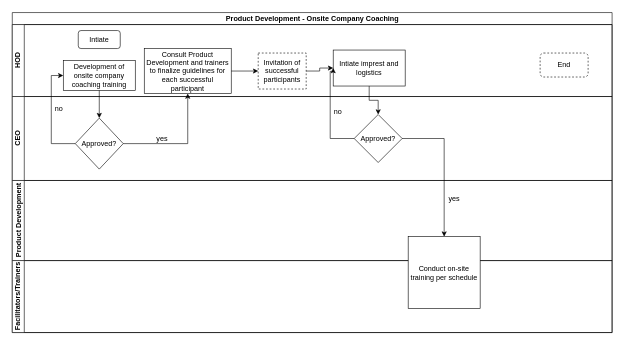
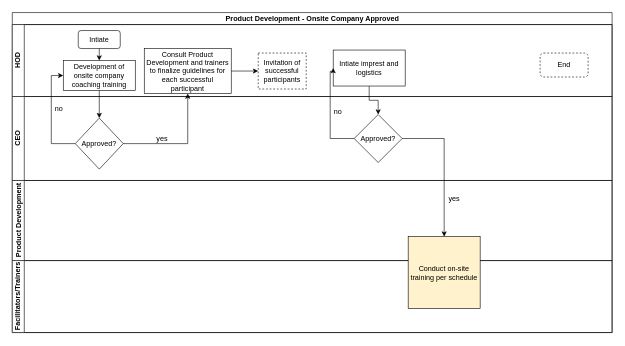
  <mxCell id="0" />
  <mxCell id="1" parent="0" />
- <mxCell id="2" value="Product Development - Onsite Company Coaching" style="swimlane;html=1;childLayout=stackLayout;resizeParent=1;resizeParentMax=0;horizontal=1;startSize=20;horizontalStack=0;" vertex="1" parent="1"><mxGeometry x="20" y="20" width="1000" height="533.5" as="geometry" /></mxCell>
+ <mxCell id="2" value="Product Development - Onsite Company Approved" style="swimlane;html=1;childLayout=stackLayout;resizeParent=1;resizeParentMax=0;horizontal=1;startSize=20;horizontalStack=0;" vertex="1" parent="1"><mxGeometry x="20" y="20" width="1000" height="533.5" as="geometry" /></mxCell>
  <mxCell id="3" value="HOD" style="swimlane;html=1;startSize=20;horizontal=0;" vertex="1" parent="2"><mxGeometry y="20" width="1000" height="120" as="geometry" /></mxCell>
  <mxCell id="4" value="Intiate" style="rounded=1;whiteSpace=wrap;html=1;" vertex="1" parent="3"><mxGeometry x="110" y="10" width="70" height="30" as="geometry" /></mxCell>
  <mxCell id="5" value="End" style="rounded=1;whiteSpace=wrap;html=1;dashed=1;" vertex="1" parent="3"><mxGeometry x="880" y="47.5" width="80" height="40" as="geometry" /></mxCell>
  <mxCell id="6" value="Invitation of successful participants" style="whiteSpace=wrap;html=1;rounded=0;dashed=1;" vertex="1" parent="3"><mxGeometry x="410" y="47.5" width="80" height="60" as="geometry" /></mxCell>
  <mxCell id="7" value="Development of onsite company coaching training" style="rounded=0;whiteSpace=wrap;html=1;" vertex="1" parent="3"><mxGeometry x="85" y="60" width="120" height="50" as="geometry" /></mxCell>
  <mxCell id="8" value="Consult Product Development and trainers to finalize guidelines for each successful participant" style="whiteSpace=wrap;html=1;rounded=0;" vertex="1" parent="3"><mxGeometry x="220" y="40" width="145" height="75" as="geometry" /></mxCell>
+ <mxCell id="9" value="" style="endArrow=classic;html=1;exitX=0.5;exitY=1;exitDx=0;exitDy=0;" edge="1" parent="3" source="4" target="7"><mxGeometry width="50" height="50" relative="1" as="geometry"><mxPoint x="470" y="250" as="sourcePoint" /><mxPoint x="520" y="200" as="targetPoint" /></mxGeometry></mxCell>
  <mxCell id="10" value="" style="edgeStyle=orthogonalEdgeStyle;rounded=0;orthogonalLoop=1;jettySize=auto;html=1;" edge="1" parent="3" source="8" target="6"><mxGeometry relative="1" as="geometry" /></mxCell>
  <mxCell id="11" value="CEO" style="swimlane;html=1;startSize=20;horizontal=0;" vertex="1" parent="2"><mxGeometry y="140" width="1000" height="140" as="geometry" /></mxCell>
  <mxCell id="12" value="no" style="text;html=1;strokeColor=none;fillColor=none;align=center;verticalAlign=middle;whiteSpace=wrap;rounded=0;" vertex="1" parent="11"><mxGeometry x="58" y="10" width="40" height="20" as="geometry" /></mxCell>
  <mxCell id="13" value="no" style="text;html=1;strokeColor=none;fillColor=none;align=center;verticalAlign=middle;whiteSpace=wrap;rounded=0;" vertex="1" parent="11"><mxGeometry x="523" y="16" width="40" height="20" as="geometry" /></mxCell>
  <mxCell id="14" value="Approved?" style="rhombus;whiteSpace=wrap;html=1;rounded=0;" vertex="1" parent="11"><mxGeometry x="570" y="30" width="80" height="80" as="geometry" /></mxCell>
  <mxCell id="15" value="Approved?" style="rhombus;whiteSpace=wrap;html=1;rounded=0;" vertex="1" parent="11"><mxGeometry x="105" y="36" width="80" height="85" as="geometry" /></mxCell>
  <mxCell id="16" value="yes" style="text;html=1;strokeColor=none;fillColor=none;align=center;verticalAlign=middle;whiteSpace=wrap;rounded=0;" vertex="1" parent="11"><mxGeometry x="230" y="61" width="40" height="20" as="geometry" /></mxCell>
  <mxCell id="17" value="Product Development" style="swimlane;html=1;startSize=20;horizontal=0;" vertex="1" parent="2"><mxGeometry y="280" width="1000" height="133.5" as="geometry" /></mxCell>
  <mxCell id="18" value="yes" style="text;html=1;strokeColor=none;fillColor=none;align=center;verticalAlign=middle;whiteSpace=wrap;rounded=0;" vertex="1" parent="17"><mxGeometry x="717" y="20" width="40" height="20" as="geometry" /></mxCell>
  <mxCell id="19" value="" style="edgeStyle=orthogonalEdgeStyle;rounded=0;orthogonalLoop=1;jettySize=auto;html=1;" edge="1" parent="2" source="7" target="15"><mxGeometry relative="1" as="geometry" /></mxCell>
  <mxCell id="20" value="" style="edgeStyle=orthogonalEdgeStyle;rounded=0;orthogonalLoop=1;jettySize=auto;html=1;" edge="1" parent="2" source="15" target="8"><mxGeometry relative="1" as="geometry" /></mxCell>
  <mxCell id="21" value="Facilitators/Trainers" style="swimlane;html=1;startSize=20;horizontal=0;" vertex="1" parent="2"><mxGeometry y="413.5" width="1000" height="120" as="geometry" /></mxCell>
- <mxCell id="22" value="Conduct on-site training per schedule" style="whiteSpace=wrap;html=1;rounded=0;" vertex="1" parent="21"><mxGeometry x="660" y="-40" width="120" height="120" as="geometry" /></mxCell>
+ <mxCell id="22" value="Conduct on-site training per schedule" style="whiteSpace=wrap;html=1;rounded=0;fillColor=#fff2cc;" vertex="1" parent="21"><mxGeometry x="660" y="-40" width="120" height="120" as="geometry" /></mxCell>
  <mxCell id="23" value="" style="edgeStyle=orthogonalEdgeStyle;rounded=0;orthogonalLoop=1;jettySize=auto;html=1;" edge="1" parent="2" source="14" target="22"><mxGeometry relative="1" as="geometry" /></mxCell>
  <mxCell id="24" value="" style="edgeStyle=orthogonalEdgeStyle;rounded=0;orthogonalLoop=1;jettySize=auto;html=1;entryX=0;entryY=0.5;entryDx=0;entryDy=0;" edge="1" parent="2" source="15" target="7"><mxGeometry relative="1" as="geometry"><mxPoint x="145" y="353.5" as="targetPoint" /><Array as="points"><mxPoint x="65" y="219" /><mxPoint x="65" y="105" /></Array></mxGeometry></mxCell>
  <mxCell id="25" value="" style="edgeStyle=orthogonalEdgeStyle;rounded=0;orthogonalLoop=1;jettySize=auto;html=1;" edge="1" parent="1" source="26" target="14"><mxGeometry relative="1" as="geometry" /></mxCell>
  <mxCell id="26" value="Intiate imprest and logistics" style="whiteSpace=wrap;html=1;rounded=0;" vertex="1" parent="1"><mxGeometry x="555" y="82.5" width="120" height="60" as="geometry" /></mxCell>
- <mxCell id="27" value="" style="edgeStyle=orthogonalEdgeStyle;rounded=0;orthogonalLoop=1;jettySize=auto;html=1;" edge="1" parent="1" source="6" target="26"><mxGeometry relative="1" as="geometry" /></mxCell>
  <mxCell id="28" value="" style="edgeStyle=orthogonalEdgeStyle;rounded=0;orthogonalLoop=1;jettySize=auto;html=1;entryX=0;entryY=0.5;entryDx=0;entryDy=0;" edge="1" parent="1" source="14" target="26"><mxGeometry relative="1" as="geometry"><mxPoint x="530" y="230" as="targetPoint" /><Array as="points"><mxPoint x="550" y="230" /><mxPoint x="550" y="118" /></Array></mxGeometry></mxCell>
